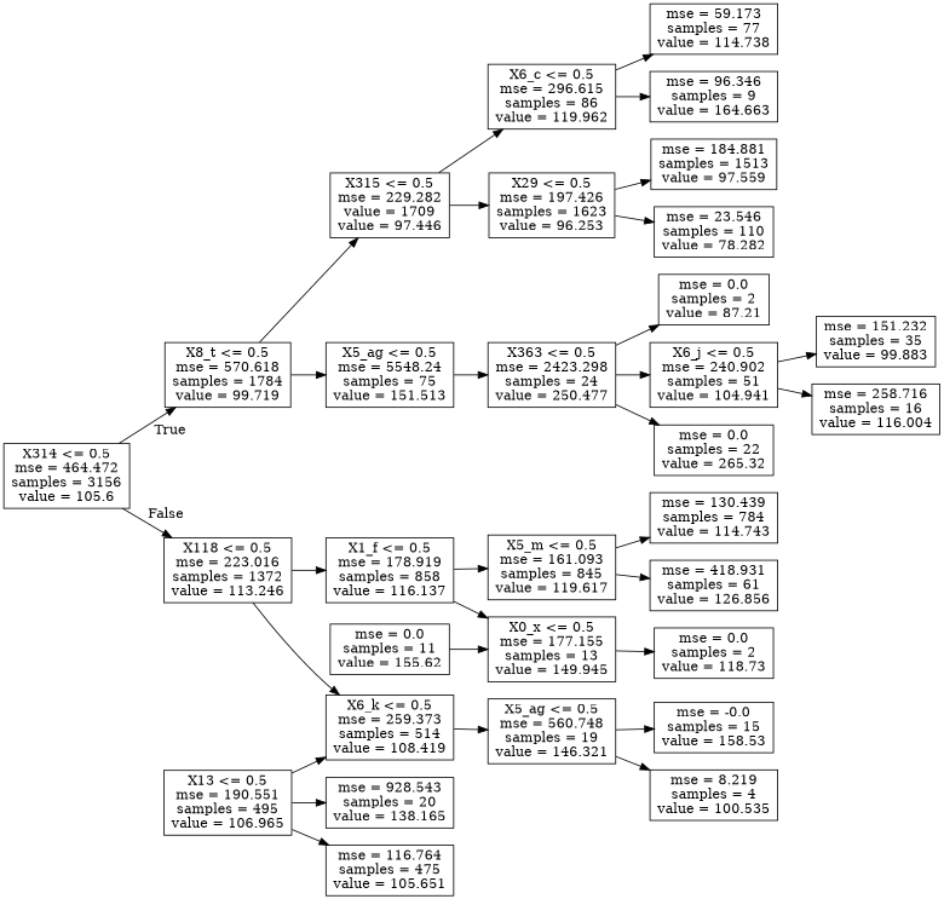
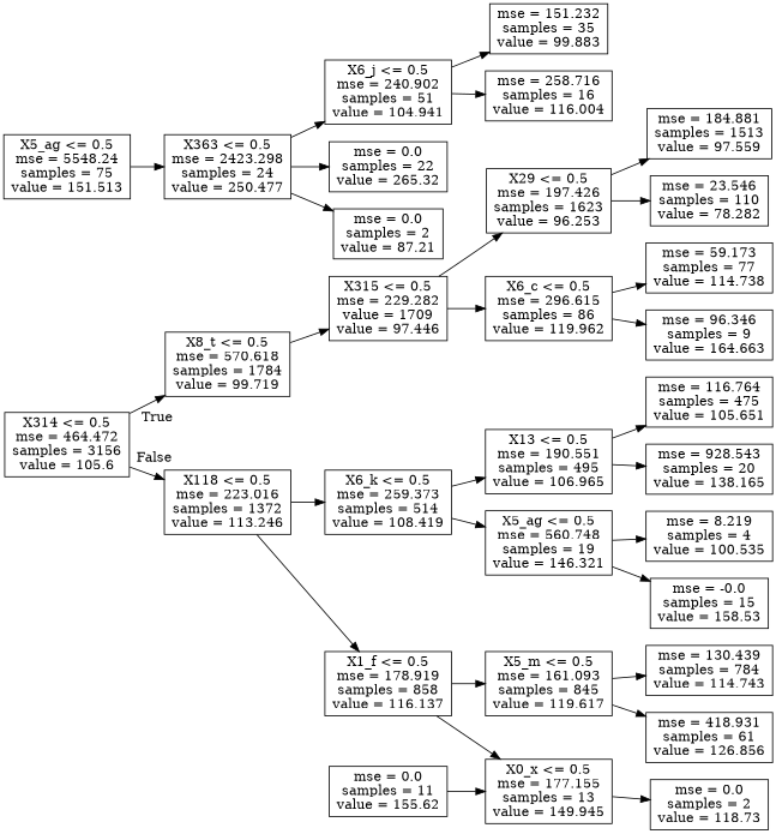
  digraph {
    rankdir=LR
    node [shape=box]
    n1 [label="X314 <= 0.5\nmse = 464.472\nsamples = 3156\nvalue = 105.6"]
    n2 [label="X8_t <= 0.5\nmse = 570.618\nsamples = 1784\nvalue = 99.719"]
    n3 [label="X118 <= 0.5\nmse = 223.016\nsamples = 1372\nvalue = 113.246"]
    n4 [label="X315 <= 0.5\nmse = 229.282\nvalue = 1709\nvalue = 97.446"]
    n5 [label="X5_ag <= 0.5\nmse = 5548.24\nsamples = 75\nvalue = 151.513"]
    n6 [label="X6_k <= 0.5\nmse = 259.373\nsamples = 514\nvalue = 108.419"]
    n7 [label="X1_f <= 0.5\nmse = 178.919\nsamples = 858\nvalue = 116.137"]
    n8 [label="X29 <= 0.5\nmse = 197.426\nsamples = 1623\nvalue = 96.253"]
    n9 [label="X6_c <= 0.5\nmse = 296.615\nsamples = 86\nvalue = 119.962"]
    n10 [label="X363 <= 0.5\nmse = 2423.298\nsamples = 24\nvalue = 250.477"]
    n11 [label="mse = 184.881\nsamples = 1513\nvalue = 97.559"]
    n12 [label="mse = 23.546\nsamples = 110\nvalue = 78.282"]
    n13 [label="mse = 59.173\nsamples = 77\nvalue = 114.738"]
    n14 [label="mse = 96.346\nsamples = 9\nvalue = 164.663"]
    n15 [label="X6_j <= 0.5\nmse = 240.902\nsamples = 51\nvalue = 104.941"]
    n16 [label="mse = 151.232\nsamples = 35\nvalue = 99.883"]
    n17 [label="mse = 258.716\nsamples = 16\nvalue = 116.004"]
    n18 [label="mse = 0.0\nsamples = 22\nvalue = 265.32"]
    n19 [label="mse = 0.0\nsamples = 2\nvalue = 87.21"]
    n20 [label="X13 <= 0.5\nmse = 190.551\nsamples = 495\nvalue = 106.965"]
    n21 [label="X5_ag <= 0.5\nmse = 560.748\nsamples = 19\nvalue = 146.321"]
    n22 [label="X5_m <= 0.5\nmse = 161.093\nsamples = 845\nvalue = 119.617"]
    n23 [label="X0_x <= 0.5\nmse = 177.155\nsamples = 13\nvalue = 149.945"]
    n24 [label="mse = 116.764\nsamples = 475\nvalue = 105.651"]
    n25 [label="mse = 928.543\nsamples = 20\nvalue = 138.165"]
    n26 [label="mse = 8.219\nsamples = 4\nvalue = 100.535"]
    n27 [label="mse = -0.0\nsamples = 15\nvalue = 158.53"]
    n28 [label="mse = 130.439\nsamples = 784\nvalue = 114.743"]
    n29 [label="mse = 418.931\nsamples = 61\nvalue = 126.856"]
    n30 [label="mse = 0.0\nsamples = 2\nvalue = 118.73"]
    n31 [label="mse = 0.0\nsamples = 11\nvalue = 155.62"]
    n1 -> n2 [headlabel=True labelangle=45 labeldistance=2.5]
    n1 -> n3 [headlabel=False labelangle=-45 labeldistance=2.5]
    n2 -> n4
-   n2 -> n5
    n3 -> n6
    n3 -> n7
    n4 -> n8
    n4 -> n9
    n5 -> n10
-   n20 -> n6
+   n6 -> n20
    n6 -> n21
    n7 -> n22
    n7 -> n23
    n8 -> n11
    n8 -> n12
    n9 -> n13
    n9 -> n14
    n10 -> n15
    n10 -> n18
    n10 -> n19
    n15 -> n16
    n15 -> n17
    n20 -> n24
    n20 -> n25
    n21 -> n26
    n21 -> n27
    n22 -> n28
    n22 -> n29
    n23 -> n30
    n31 -> n23
  }
